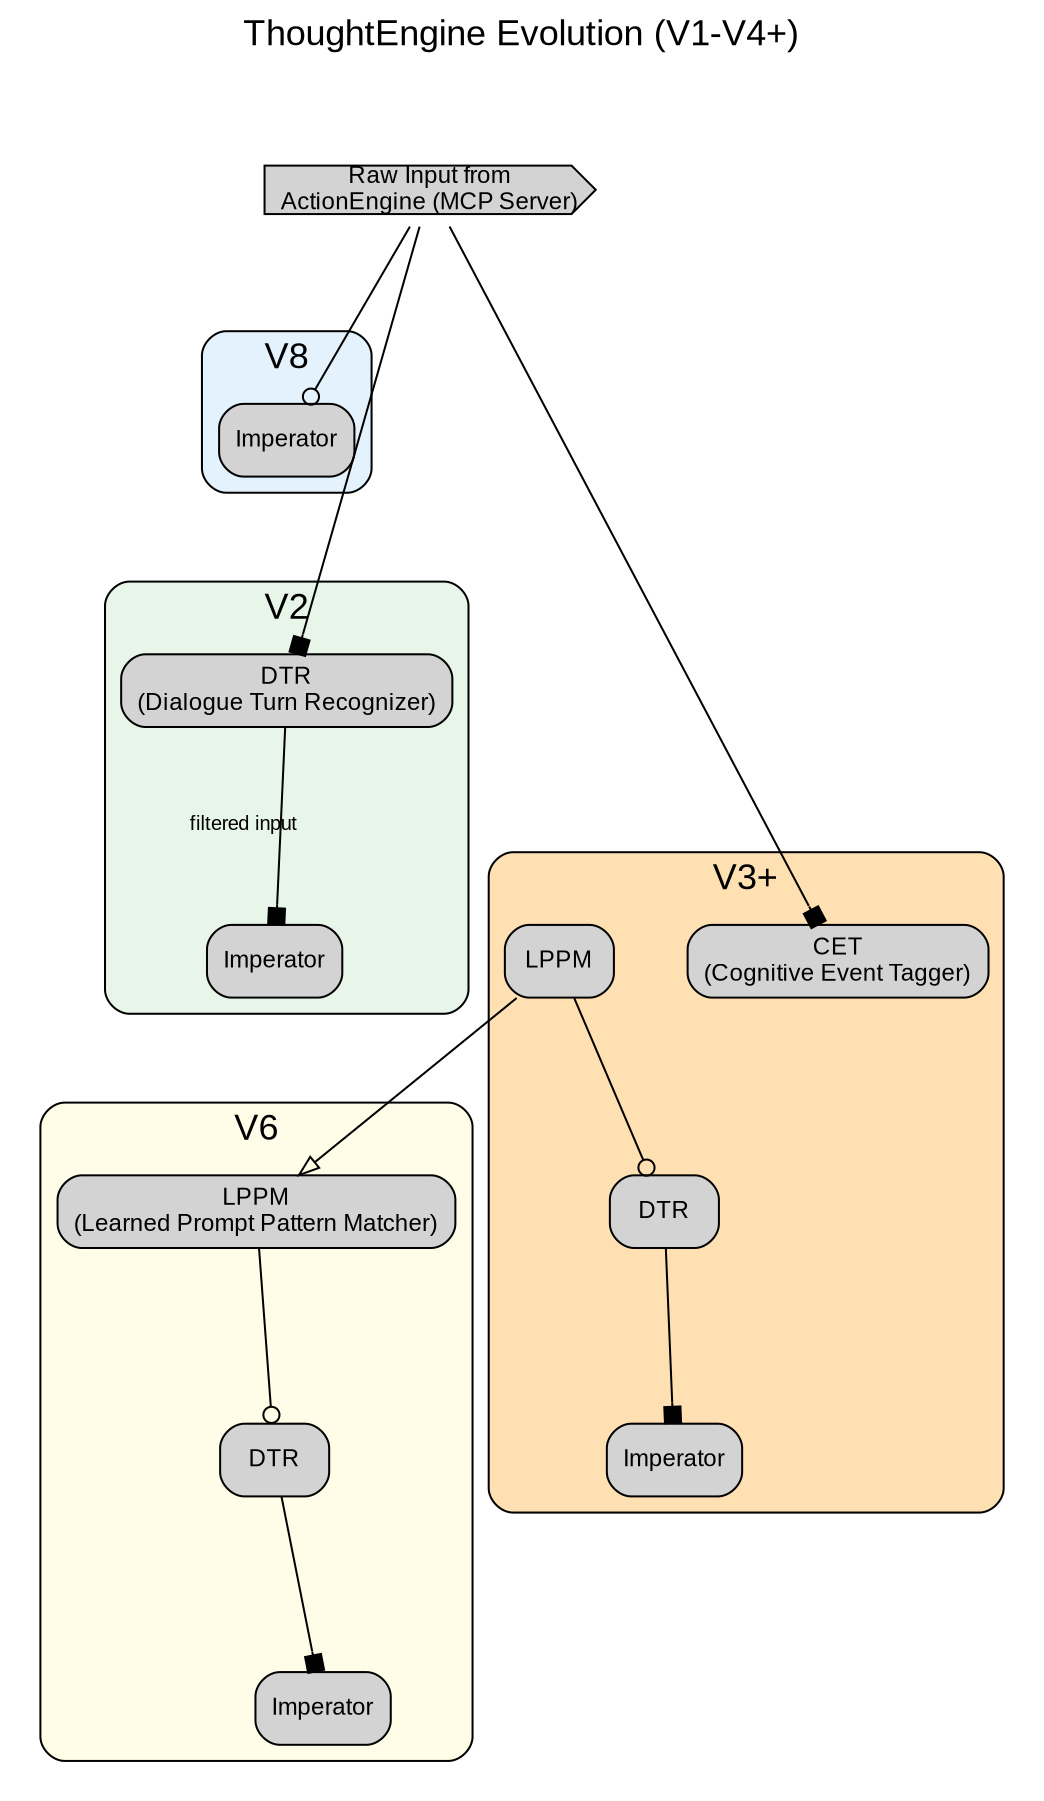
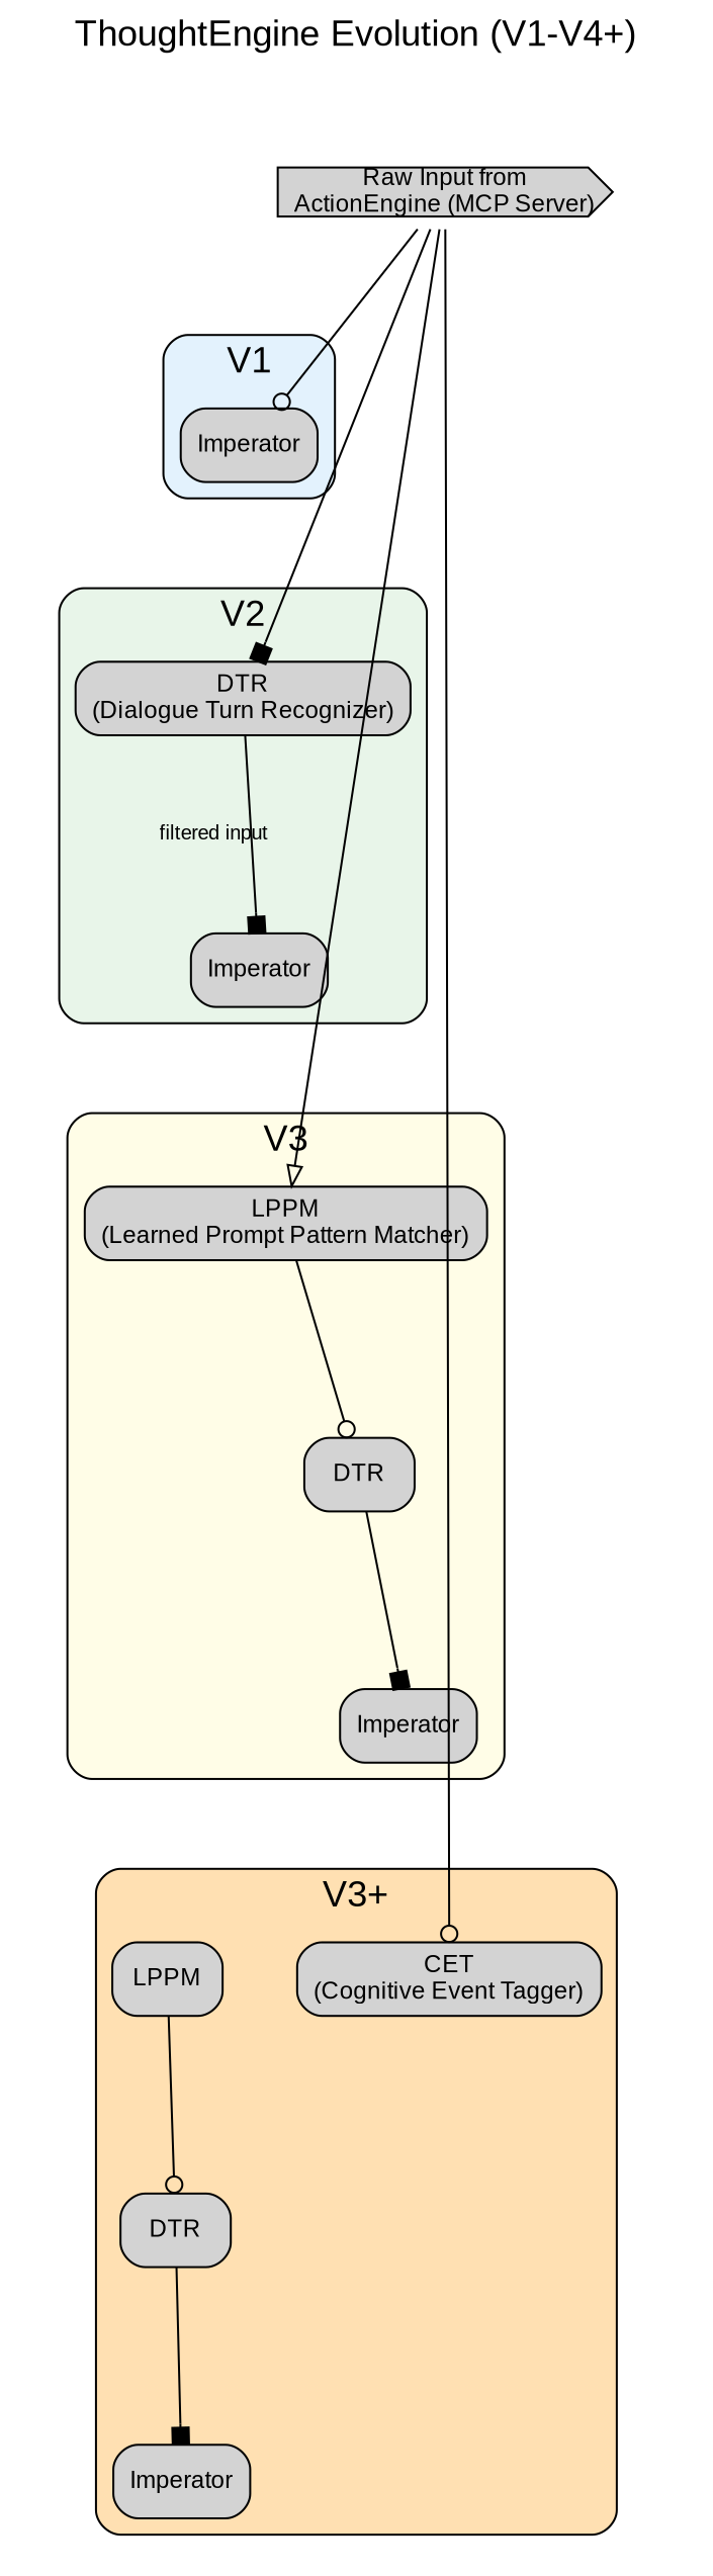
  digraph {
    fontname=Arial
    fontsize=18
    label="ThoughtEngine Evolution (V1-V4+)"
    labelloc=t
    nodesep=0.5
    rankdir=TB
    ranksep=1.2
    splines=line
    node [fontname=Arial fontsize=12 shape=box style="filled,rounded"]
    edge [fontname=Arial fontsize=10 arrowhead=box]
    n1 [label=Imperator]
    n2 [label="DTR\n(Dialogue Turn Recognizer)"]
    n3 [label=Imperator]
    n4 [label="LPPM\n(Learned Prompt Pattern Matcher)"]
    n5 [label=DTR]
    n6 [label=Imperator]
    n7 [label="CET\n(Cognitive Event Tagger)"]
    n8 [label=LPPM]
    n9 [label=DTR]
    n10 [label=Imperator]
    n11 [label="Raw Input from\nActionEngine (MCP Server)" shape=cds]
    subgraph cluster_1 {
      label="Progressive Cognitive Filtering Pipeline"
      style=invis
      n11
      subgraph cluster_2 {
        bgcolor="#E3F2FD"
-       label=V8
+       label=V1
        style=rounded
        n1
      }
      subgraph cluster_3 {
        bgcolor="#E8F5E9"
        label=V2
        style=rounded
        n2
        n3
      }
      subgraph cluster_4 {
        bgcolor="#FFFDE7"
-       label=V6
+       label=V3
        style=rounded
        n4
        n5
        n6
      }
      subgraph cluster_5 {
        bgcolor="#FFE0B2"
        label="V3+"
        style=rounded
        n7
        n8
        n9
        n10
      }
    }
    n1 -> n2 [style=invis arrowhead=""]
    n2 -> n3 [label="filtered input"]
    n3 -> n4 [style=invis arrowhead=""]
    n4 -> n5 [arrowhead=odot]
    n5 -> n6
    n6 -> n7 [style=invis arrowhead=""]
    n8 -> n9 [arrowhead=odot]
    n9 -> n10
    n11 -> n1 [arrowhead=odot]
    n11 -> n2
-   n8 -> n4 [arrowhead=onormal]
-   n11 -> n7
+   n11 -> n4 [arrowhead=onormal]
+   n11 -> n7 [arrowhead=odot]
  }
